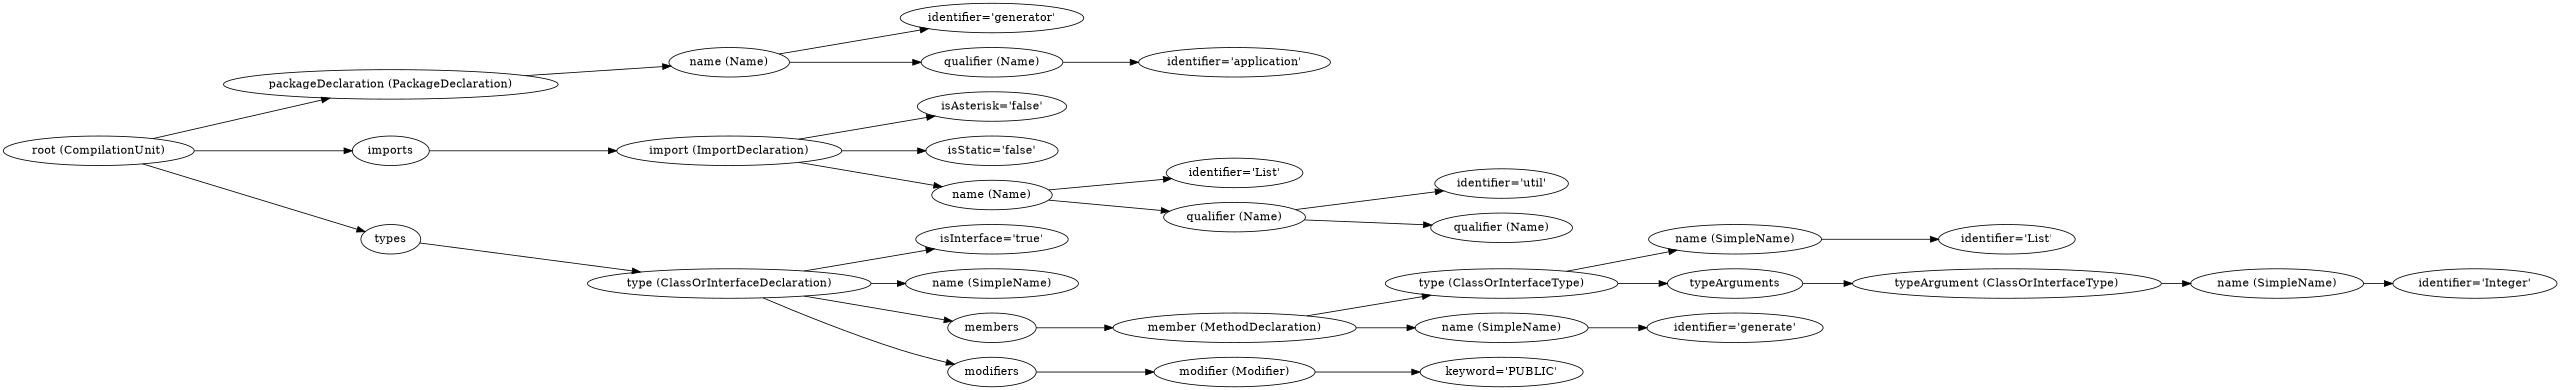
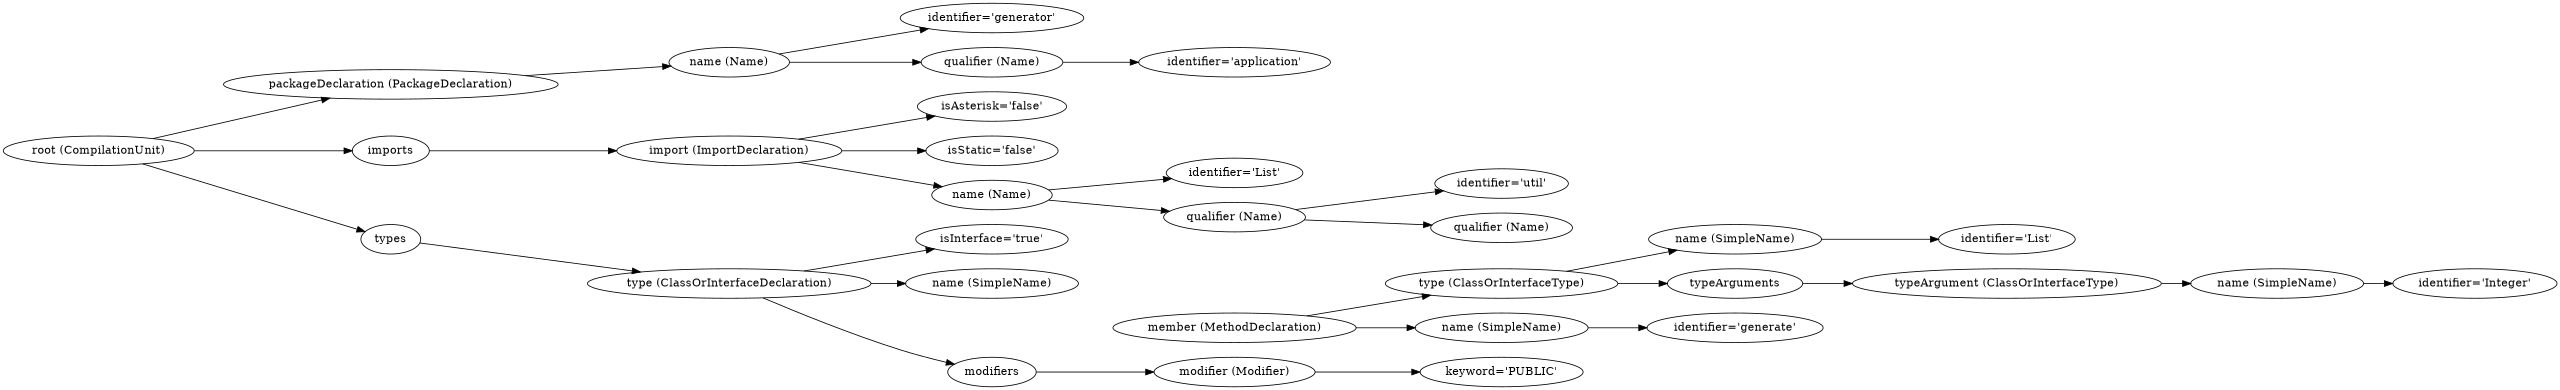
  digraph {
    rankdir=LR
    n1 [label="root (CompilationUnit)"]
    n2 [label="packageDeclaration (PackageDeclaration)"]
    n3 [label=imports]
    n4 [label=types]
    n5 [label="name (Name)"]
    n6 [label="import (ImportDeclaration)"]
    n7 [label="type (ClassOrInterfaceDeclaration)"]
    n8 [label="identifier='generator'"]
    n9 [label="qualifier (Name)"]
    n10 [label="identifier='application'"]
    n11 [label="isAsterisk='false'"]
    n12 [label="isStatic='false'"]
    n13 [label="name (Name)"]
    n14 [label="identifier='List'"]
    n15 [label="qualifier (Name)"]
    n16 [label="identifier='util'"]
    n17 [label="qualifier (Name)"]
    n18 [label="isInterface='true'"]
    n19 [label="name (SimpleName)"]
-   n20 [label=members]
    n21 [label=modifiers]
    n22 [label="member (MethodDeclaration)"]
    n23 [label="modifier (Modifier)"]
    n24 [label="type (ClassOrInterfaceType)"]
    n25 [label="name (SimpleName)"]
    n26 [label="name (SimpleName)"]
    n27 [label=typeArguments]
    n28 [label="identifier='generate'"]
    n29 [label="identifier='List'"]
    n30 [label="typeArgument (ClassOrInterfaceType)"]
    n31 [label="name (SimpleName)"]
    n32 [label="identifier='Integer'"]
    n33 [label="keyword='PUBLIC'"]
    n1 -> n2
    n1 -> n3
    n1 -> n4
    n2 -> n5
    n3 -> n6
    n4 -> n7
    n5 -> n8
    n5 -> n9
    n6 -> n11
    n6 -> n12
    n6 -> n13
    n7 -> n18
    n7 -> n19
-   n7 -> n20
    n7 -> n21
    n9 -> n10
    n13 -> n14
    n13 -> n15
    n15 -> n16
    n15 -> n17
-   n20 -> n22
    n21 -> n23
    n22 -> n24
    n22 -> n25
    n23 -> n33
    n24 -> n26
    n24 -> n27
    n25 -> n28
    n26 -> n29
    n27 -> n30
    n30 -> n31
    n31 -> n32
  }
